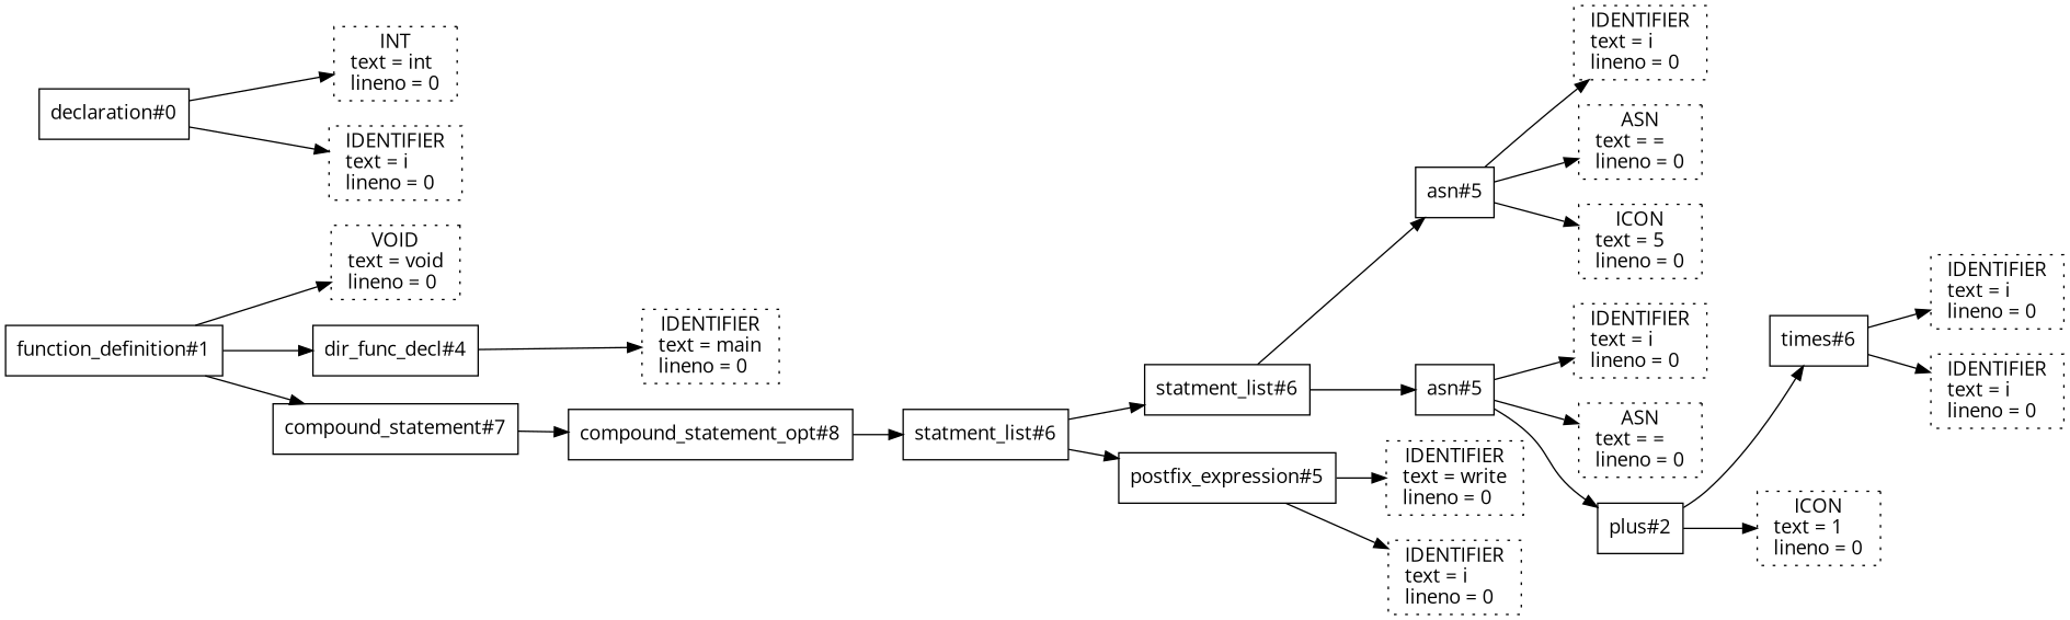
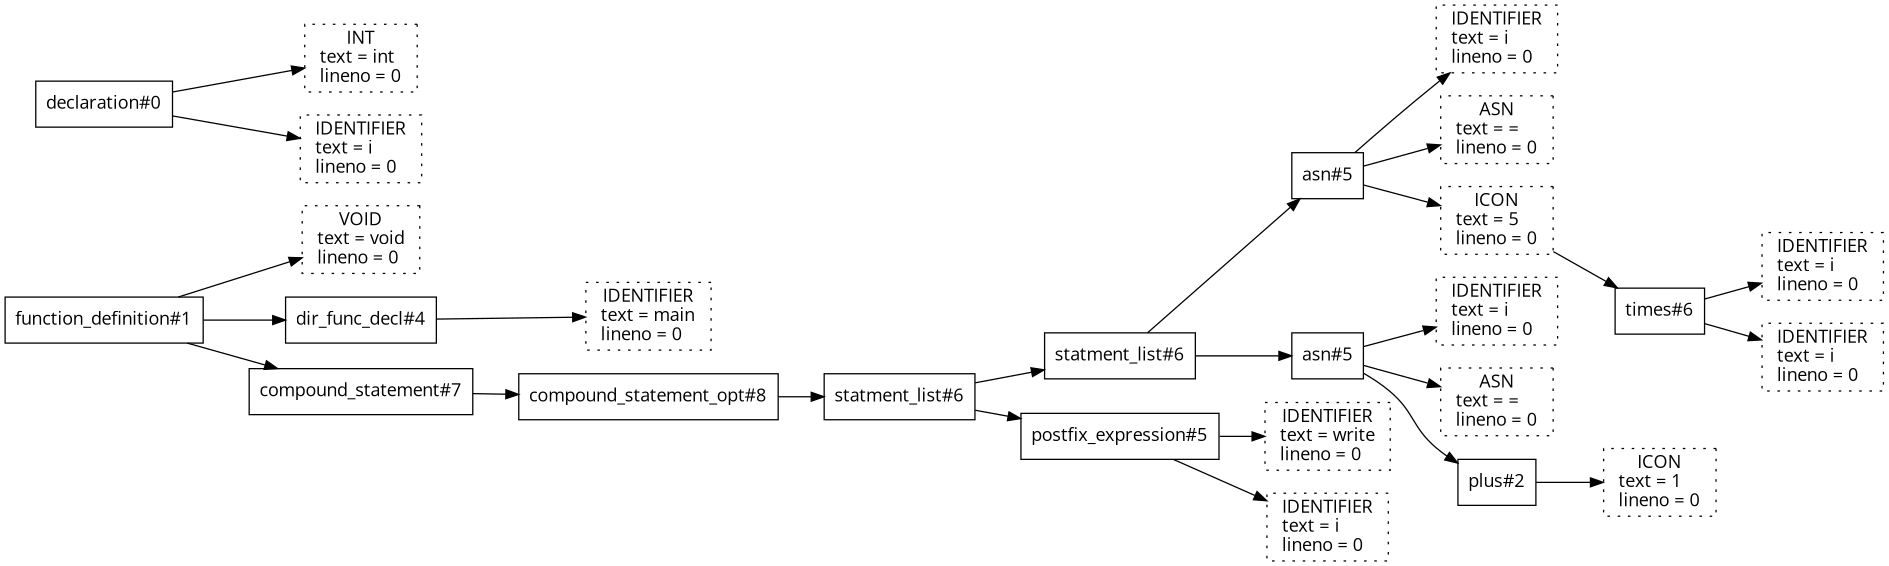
  digraph {
    fontname="Open Sans"
    rankdir=LR
    node [fontname="Open Sans" shape=box style=dotted]
    edge [fontname="Open Sans"]
    n1 [label="function_definition#1" style=""]
    n2 [label=" VOID \n text = void \l lineno = 0 \l"]
    n3 [label="dir_func_decl#4" style=""]
    n4 [label="compound_statement#7" style=""]
    n5 [label=" IDENTIFIER \n text = main \l lineno = 0 \l"]
    n6 [label="compound_statement_opt#8" style=""]
    n7 [label="statment_list#6" style=""]
    n8 [label="declaration#0" style=""]
    n9 [label=" INT \n text = int \l lineno = 0 \l"]
    n10 [label=" IDENTIFIER \n text = i \l lineno = 0 \l"]
    n11 [label="statment_list#6" style=""]
    n12 [label="postfix_expression#5" style=""]
    n13 [label="asn#5" style=""]
    n14 [label="asn#5" style=""]
    n15 [label=" IDENTIFIER \n text = write \l lineno = 0 \l"]
    n16 [label=" IDENTIFIER \n text = i \l lineno = 0 \l"]
    n17 [label=" IDENTIFIER \n text = i \l lineno = 0 \l"]
    n18 [label=" ASN \n text = = \l lineno = 0 \l"]
    n19 [label=" ICON \n text = 5 \l lineno = 0 \l"]
    n20 [label=" IDENTIFIER \n text = i \l lineno = 0 \l"]
    n21 [label=" ASN \n text = = \l lineno = 0 \l"]
    n22 [label="plus#2" style=""]
    n23 [label="times#6" style=""]
    n24 [label=" ICON \n text = 1 \l lineno = 0 \l"]
    n25 [label=" IDENTIFIER \n text = i \l lineno = 0 \l"]
    n26 [label=" IDENTIFIER \n text = i \l lineno = 0 \l"]
    n1 -> n2
    n1 -> n3
    n1 -> n4
    n3 -> n5
    n4 -> n6
    n6 -> n7
    n7 -> n11
    n7 -> n12
    n8 -> n9
    n8 -> n10
    n11 -> n13
    n11 -> n14
    n12 -> n15
    n12 -> n16
    n13 -> n17
    n13 -> n18
    n13 -> n19
    n14 -> n20
    n14 -> n21
    n14 -> n22
-   n22 -> n23
+   n19 -> n23
    n22 -> n24
    n23 -> n25
    n23 -> n26
  }
